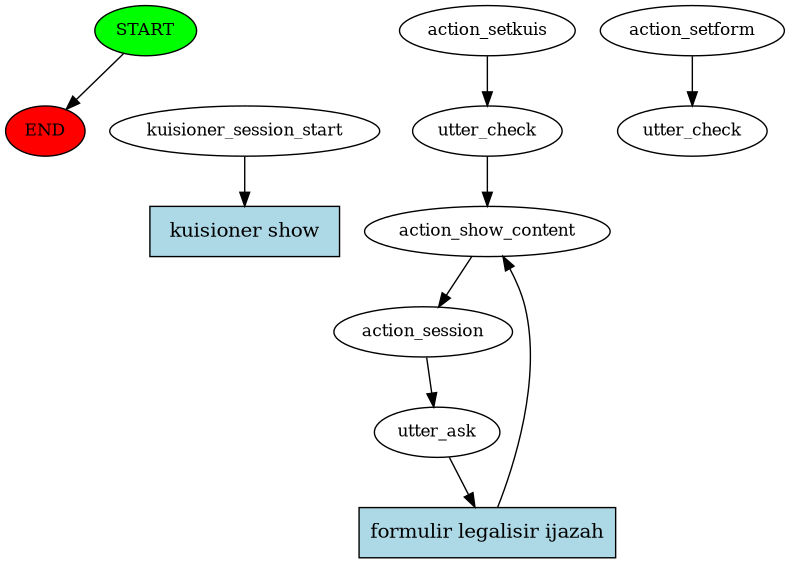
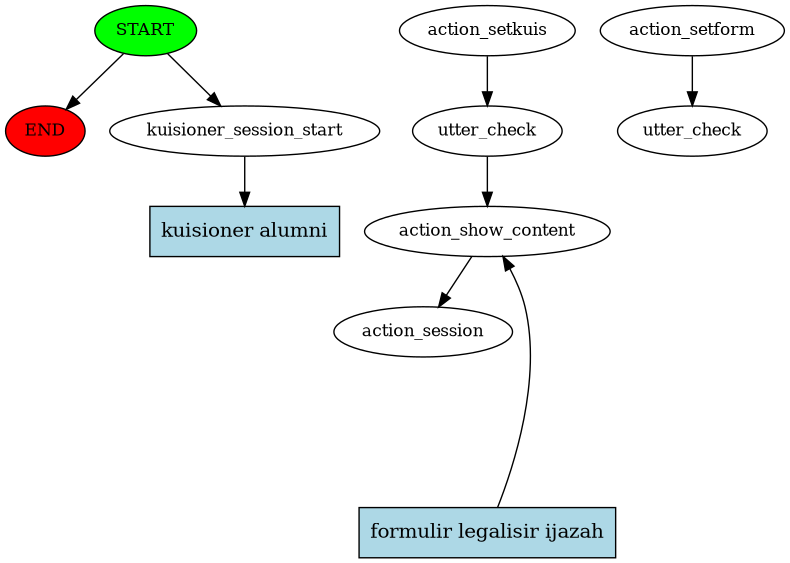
  digraph {
    node [fontsize=12]
    n1 [fillcolor=green label=START style=filled]
    n2 [fillcolor=red label=END style=filled]
    n3 [label=kuisioner_session_start]
-   n4 [fillcolor=lightblue label="kuisioner show" shape=rect style=filled fontsize=""]
+   n4 [fillcolor=lightblue label="kuisioner alumni" shape=rect style=filled fontsize=""]
    n5 [label=action_setkuis]
    n6 [label=utter_check]
    n7 [label=action_show_content]
    n8 [label=action_session]
-   n9 [label=utter_ask]
    n10 [fillcolor=lightblue label="formulir legalisir ijazah" shape=rect style=filled fontsize=""]
    n11 [label=action_setform]
    n12 [label=utter_check]
    n1 -> n2
+   n1 -> n3
    n3 -> n4
    n5 -> n6
    n6 -> n7
    n7 -> n8
-   n8 -> n9
-   n9 -> n10
    n10 -> n7
    n11 -> n12
  }
